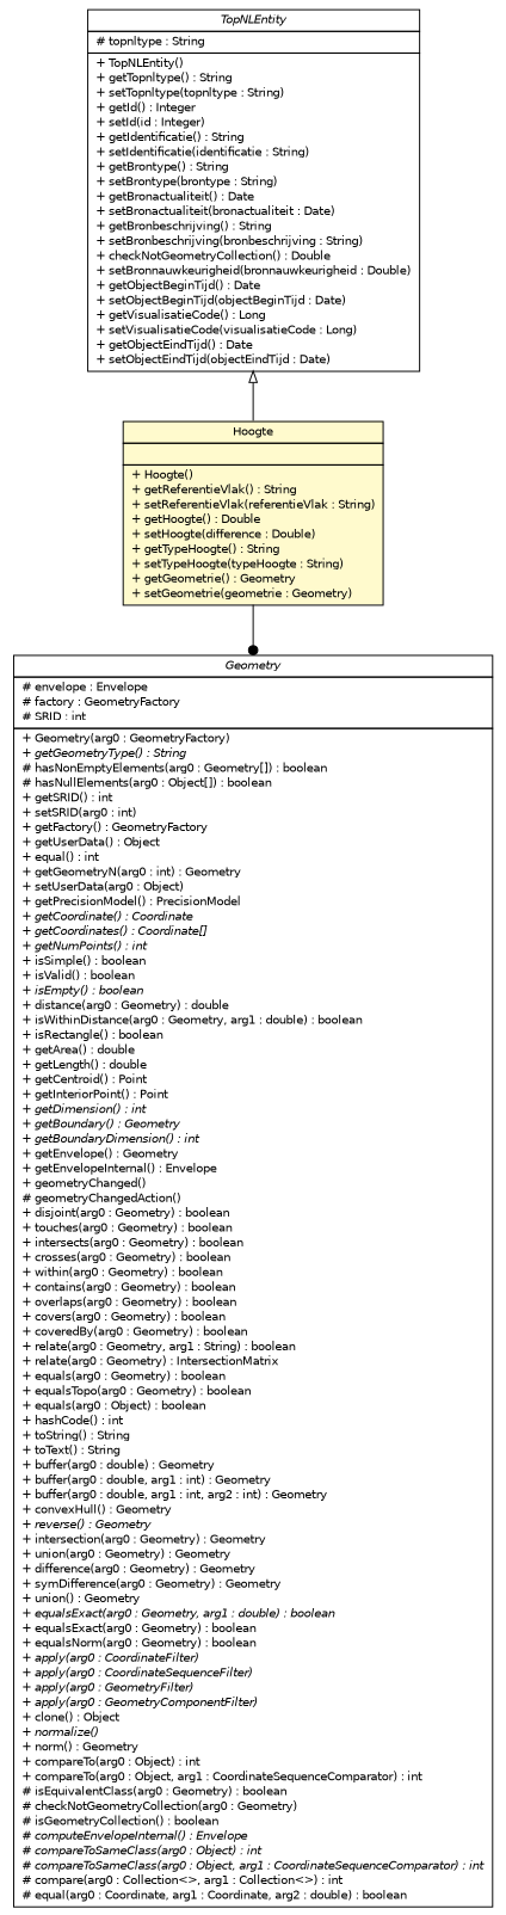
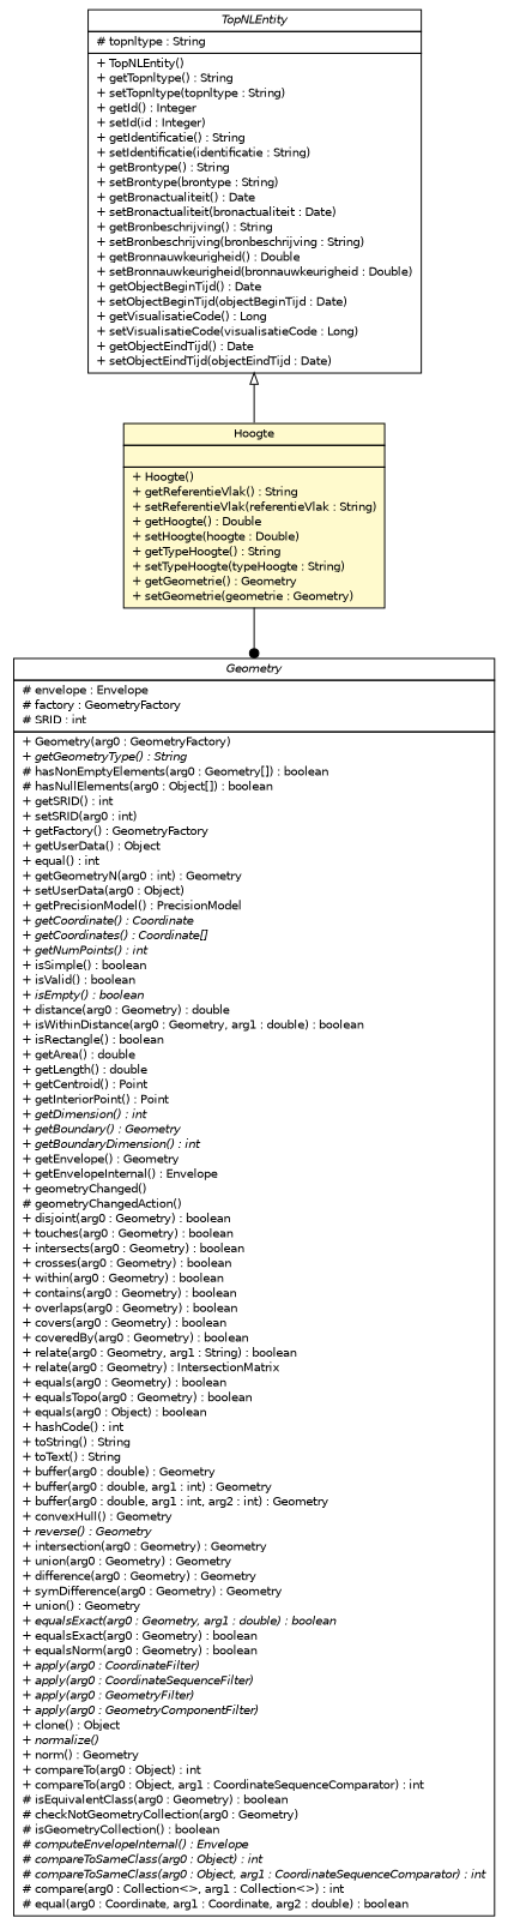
  digraph {
    nodesep=0.25
    ranksep=0.5
    node [fontcolor=black fontname=Helvetica fontsize=10.0 shape=plaintext]
    edge [fontname=Helvetica headport=p labelfontname=Helvetica labelfontsize=10 tailport=p]
-   n1 [label=<<table title="nl.b3p.topnl.entities.TopNLEntity" border="0" cellborder="1" cellspacing="0" cellpadding="2" port="p" href="./TopNLEntity.html"> 		<tr><td><table border="0" cellspacing="0" cellpadding="1"> <tr><td align="center" balign="center"><font face="Helvetica-Oblique"> TopNLEntity </font></td></tr> 		</table></td></tr> 		<tr><td><table border="0" cellspacing="0" cellpadding="1"> <tr><td align="left" balign="left"> # topnltype : String </td></tr> 		</table></td></tr> 		<tr><td><table border="0" cellspacing="0" cellpadding="1"> <tr><td align="left" balign="left"> + TopNLEntity() </td></tr> <tr><td align="left" balign="left"> + getTopnltype() : String </td></tr> <tr><td align="left" balign="left"> + setTopnltype(topnltype : String) </td></tr> <tr><td align="left" balign="left"> + getId() : Integer </td></tr> <tr><td align="left" balign="left"> + setId(id : Integer) </td></tr> <tr><td align="left" balign="left"> + getIdentificatie() : String </td></tr> <tr><td align="left" balign="left"> + setIdentificatie(identificatie : String) </td></tr> <tr><td align="left" balign="left"> + getBrontype() : String </td></tr> <tr><td align="left" balign="left"> + setBrontype(brontype : String) </td></tr> <tr><td align="left" balign="left"> + getBronactualiteit() : Date </td></tr> <tr><td align="left" balign="left"> + setBronactualiteit(bronactualiteit : Date) </td></tr> <tr><td align="left" balign="left"> + getBronbeschrijving() : String </td></tr> <tr><td align="left" balign="left"> + setBronbeschrijving(bronbeschrijving : String) </td></tr> <tr><td align="left" balign="left"> + checkNotGeometryCollection() : Double </td></tr> <tr><td align="left" balign="left"> + setBronnauwkeurigheid(bronnauwkeurigheid : Double) </td></tr> <tr><td align="left" balign="left"> + getObjectBeginTijd() : Date </td></tr> <tr><td align="left" balign="left"> + setObjectBeginTijd(objectBeginTijd : Date) </td></tr> <tr><td align="left" balign="left"> + getVisualisatieCode() : Long </td></tr> <tr><td align="left" balign="left"> + setVisualisatieCode(visualisatieCode : Long) </td></tr> <tr><td align="left" balign="left"> + getObjectEindTijd() : Date </td></tr> <tr><td align="left" balign="left"> + setObjectEindTijd(objectEindTijd : Date) </td></tr> 		</table></td></tr> 		</table>>]
-   n2 [label=<<table title="nl.b3p.topnl.entities.Hoogte" border="0" cellborder="1" cellspacing="0" cellpadding="2" port="p" bgcolor="lemonChiffon" href="./Hoogte.html"> 		<tr><td><table border="0" cellspacing="0" cellpadding="1"> <tr><td align="center" balign="center"> Hoogte </td></tr> 		</table></td></tr> 		<tr><td><table border="0" cellspacing="0" cellpadding="1"> <tr><td align="left" balign="left">  </td></tr> 		</table></td></tr> 		<tr><td><table border="0" cellspacing="0" cellpadding="1"> <tr><td align="left" balign="left"> + Hoogte() </td></tr> <tr><td align="left" balign="left"> + getReferentieVlak() : String </td></tr> <tr><td align="left" balign="left"> + setReferentieVlak(referentieVlak : String) </td></tr> <tr><td align="left" balign="left"> + getHoogte() : Double </td></tr> <tr><td align="left" balign="left"> + setHoogte(difference : Double) </td></tr> <tr><td align="left" balign="left"> + getTypeHoogte() : String </td></tr> <tr><td align="left" balign="left"> + setTypeHoogte(typeHoogte : String) </td></tr> <tr><td align="left" balign="left"> + getGeometrie() : Geometry </td></tr> <tr><td align="left" balign="left"> + setGeometrie(geometrie : Geometry) </td></tr> 		</table></td></tr> 		</table>>]
+   n1 [label=<<table title="nl.b3p.topnl.entities.TopNLEntity" border="0" cellborder="1" cellspacing="0" cellpadding="2" port="p" href="./TopNLEntity.html"> 		<tr><td><table border="0" cellspacing="0" cellpadding="1"> <tr><td align="center" balign="center"><font face="Helvetica-Oblique"> TopNLEntity </font></td></tr> 		</table></td></tr> 		<tr><td><table border="0" cellspacing="0" cellpadding="1"> <tr><td align="left" balign="left"> # topnltype : String </td></tr> 		</table></td></tr> 		<tr><td><table border="0" cellspacing="0" cellpadding="1"> <tr><td align="left" balign="left"> + TopNLEntity() </td></tr> <tr><td align="left" balign="left"> + getTopnltype() : String </td></tr> <tr><td align="left" balign="left"> + setTopnltype(topnltype : String) </td></tr> <tr><td align="left" balign="left"> + getId() : Integer </td></tr> <tr><td align="left" balign="left"> + setId(id : Integer) </td></tr> <tr><td align="left" balign="left"> + getIdentificatie() : String </td></tr> <tr><td align="left" balign="left"> + setIdentificatie(identificatie : String) </td></tr> <tr><td align="left" balign="left"> + getBrontype() : String </td></tr> <tr><td align="left" balign="left"> + setBrontype(brontype : String) </td></tr> <tr><td align="left" balign="left"> + getBronactualiteit() : Date </td></tr> <tr><td align="left" balign="left"> + setBronactualiteit(bronactualiteit : Date) </td></tr> <tr><td align="left" balign="left"> + getBronbeschrijving() : String </td></tr> <tr><td align="left" balign="left"> + setBronbeschrijving(bronbeschrijving : String) </td></tr> <tr><td align="left" balign="left"> + getBronnauwkeurigheid() : Double </td></tr> <tr><td align="left" balign="left"> + setBronnauwkeurigheid(bronnauwkeurigheid : Double) </td></tr> <tr><td align="left" balign="left"> + getObjectBeginTijd() : Date </td></tr> <tr><td align="left" balign="left"> + setObjectBeginTijd(objectBeginTijd : Date) </td></tr> <tr><td align="left" balign="left"> + getVisualisatieCode() : Long </td></tr> <tr><td align="left" balign="left"> + setVisualisatieCode(visualisatieCode : Long) </td></tr> <tr><td align="left" balign="left"> + getObjectEindTijd() : Date </td></tr> <tr><td align="left" balign="left"> + setObjectEindTijd(objectEindTijd : Date) </td></tr> 		</table></td></tr> 		</table>>]
+   n2 [label=<<table title="nl.b3p.topnl.entities.Hoogte" border="0" cellborder="1" cellspacing="0" cellpadding="2" port="p" bgcolor="lemonChiffon" href="./Hoogte.html"> 		<tr><td><table border="0" cellspacing="0" cellpadding="1"> <tr><td align="center" balign="center"> Hoogte </td></tr> 		</table></td></tr> 		<tr><td><table border="0" cellspacing="0" cellpadding="1"> <tr><td align="left" balign="left">  </td></tr> 		</table></td></tr> 		<tr><td><table border="0" cellspacing="0" cellpadding="1"> <tr><td align="left" balign="left"> + Hoogte() </td></tr> <tr><td align="left" balign="left"> + getReferentieVlak() : String </td></tr> <tr><td align="left" balign="left"> + setReferentieVlak(referentieVlak : String) </td></tr> <tr><td align="left" balign="left"> + getHoogte() : Double </td></tr> <tr><td align="left" balign="left"> + setHoogte(hoogte : Double) </td></tr> <tr><td align="left" balign="left"> + getTypeHoogte() : String </td></tr> <tr><td align="left" balign="left"> + setTypeHoogte(typeHoogte : String) </td></tr> <tr><td align="left" balign="left"> + getGeometrie() : Geometry </td></tr> <tr><td align="left" balign="left"> + setGeometrie(geometrie : Geometry) </td></tr> 		</table></td></tr> 		</table>>]
    n3 [label=<<table title="com.vividsolutions.jts.geom.Geometry" border="0" cellborder="1" cellspacing="0" cellpadding="2" port="p"> 		<tr><td><table border="0" cellspacing="0" cellpadding="1"> <tr><td align="center" balign="center"><font face="Helvetica-Oblique"> Geometry </font></td></tr> 		</table></td></tr> 		<tr><td><table border="0" cellspacing="0" cellpadding="1"> <tr><td align="left" balign="left"> # envelope : Envelope </td></tr> <tr><td align="left" balign="left"> # factory : GeometryFactory </td></tr> <tr><td align="left" balign="left"> # SRID : int </td></tr> 		</table></td></tr> 		<tr><td><table border="0" cellspacing="0" cellpadding="1"> <tr><td align="left" balign="left"> + Geometry(arg0 : GeometryFactory) </td></tr> <tr><td align="left" balign="left"><font face="Helvetica-Oblique" point-size="10.0"> + getGeometryType() : String </font></td></tr> <tr><td align="left" balign="left"> # hasNonEmptyElements(arg0 : Geometry[]) : boolean </td></tr> <tr><td align="left" balign="left"> # hasNullElements(arg0 : Object[]) : boolean </td></tr> <tr><td align="left" balign="left"> + getSRID() : int </td></tr> <tr><td align="left" balign="left"> + setSRID(arg0 : int) </td></tr> <tr><td align="left" balign="left"> + getFactory() : GeometryFactory </td></tr> <tr><td align="left" balign="left"> + getUserData() : Object </td></tr> <tr><td align="left" balign="left"> + equal() : int </td></tr> <tr><td align="left" balign="left"> + getGeometryN(arg0 : int) : Geometry </td></tr> <tr><td align="left" balign="left"> + setUserData(arg0 : Object) </td></tr> <tr><td align="left" balign="left"> + getPrecisionModel() : PrecisionModel </td></tr> <tr><td align="left" balign="left"><font face="Helvetica-Oblique" point-size="10.0"> + getCoordinate() : Coordinate </font></td></tr> <tr><td align="left" balign="left"><font face="Helvetica-Oblique" point-size="10.0"> + getCoordinates() : Coordinate[] </font></td></tr> <tr><td align="left" balign="left"><font face="Helvetica-Oblique" point-size="10.0"> + getNumPoints() : int </font></td></tr> <tr><td align="left" balign="left"> + isSimple() : boolean </td></tr> <tr><td align="left" balign="left"> + isValid() : boolean </td></tr> <tr><td align="left" balign="left"><font face="Helvetica-Oblique" point-size="10.0"> + isEmpty() : boolean </font></td></tr> <tr><td align="left" balign="left"> + distance(arg0 : Geometry) : double </td></tr> <tr><td align="left" balign="left"> + isWithinDistance(arg0 : Geometry, arg1 : double) : boolean </td></tr> <tr><td align="left" balign="left"> + isRectangle() : boolean </td></tr> <tr><td align="left" balign="left"> + getArea() : double </td></tr> <tr><td align="left" balign="left"> + getLength() : double </td></tr> <tr><td align="left" balign="left"> + getCentroid() : Point </td></tr> <tr><td align="left" balign="left"> + getInteriorPoint() : Point </td></tr> <tr><td align="left" balign="left"><font face="Helvetica-Oblique" point-size="10.0"> + getDimension() : int </font></td></tr> <tr><td align="left" balign="left"><font face="Helvetica-Oblique" point-size="10.0"> + getBoundary() : Geometry </font></td></tr> <tr><td align="left" balign="left"><font face="Helvetica-Oblique" point-size="10.0"> + getBoundaryDimension() : int </font></td></tr> <tr><td align="left" balign="left"> + getEnvelope() : Geometry </td></tr> <tr><td align="left" balign="left"> + getEnvelopeInternal() : Envelope </td></tr> <tr><td align="left" balign="left"> + geometryChanged() </td></tr> <tr><td align="left" balign="left"> # geometryChangedAction() </td></tr> <tr><td align="left" balign="left"> + disjoint(arg0 : Geometry) : boolean </td></tr> <tr><td align="left" balign="left"> + touches(arg0 : Geometry) : boolean </td></tr> <tr><td align="left" balign="left"> + intersects(arg0 : Geometry) : boolean </td></tr> <tr><td align="left" balign="left"> + crosses(arg0 : Geometry) : boolean </td></tr> <tr><td align="left" balign="left"> + within(arg0 : Geometry) : boolean </td></tr> <tr><td align="left" balign="left"> + contains(arg0 : Geometry) : boolean </td></tr> <tr><td align="left" balign="left"> + overlaps(arg0 : Geometry) : boolean </td></tr> <tr><td align="left" balign="left"> + covers(arg0 : Geometry) : boolean </td></tr> <tr><td align="left" balign="left"> + coveredBy(arg0 : Geometry) : boolean </td></tr> <tr><td align="left" balign="left"> + relate(arg0 : Geometry, arg1 : String) : boolean </td></tr> <tr><td align="left" balign="left"> + relate(arg0 : Geometry) : IntersectionMatrix </td></tr> <tr><td align="left" balign="left"> + equals(arg0 : Geometry) : boolean </td></tr> <tr><td align="left" balign="left"> + equalsTopo(arg0 : Geometry) : boolean </td></tr> <tr><td align="left" balign="left"> + equals(arg0 : Object) : boolean </td></tr> <tr><td align="left" balign="left"> + hashCode() : int </td></tr> <tr><td align="left" balign="left"> + toString() : String </td></tr> <tr><td align="left" balign="left"> + toText() : String </td></tr> <tr><td align="left" balign="left"> + buffer(arg0 : double) : Geometry </td></tr> <tr><td align="left" balign="left"> + buffer(arg0 : double, arg1 : int) : Geometry </td></tr> <tr><td align="left" balign="left"> + buffer(arg0 : double, arg1 : int, arg2 : int) : Geometry </td></tr> <tr><td align="left" balign="left"> + convexHull() : Geometry </td></tr> <tr><td align="left" balign="left"><font face="Helvetica-Oblique" point-size="10.0"> + reverse() : Geometry </font></td></tr> <tr><td align="left" balign="left"> + intersection(arg0 : Geometry) : Geometry </td></tr> <tr><td align="left" balign="left"> + union(arg0 : Geometry) : Geometry </td></tr> <tr><td align="left" balign="left"> + difference(arg0 : Geometry) : Geometry </td></tr> <tr><td align="left" balign="left"> + symDifference(arg0 : Geometry) : Geometry </td></tr> <tr><td align="left" balign="left"> + union() : Geometry </td></tr> <tr><td align="left" balign="left"><font face="Helvetica-Oblique" point-size="10.0"> + equalsExact(arg0 : Geometry, arg1 : double) : boolean </font></td></tr> <tr><td align="left" balign="left"> + equalsExact(arg0 : Geometry) : boolean </td></tr> <tr><td align="left" balign="left"> + equalsNorm(arg0 : Geometry) : boolean </td></tr> <tr><td align="left" balign="left"><font face="Helvetica-Oblique" point-size="10.0"> + apply(arg0 : CoordinateFilter) </font></td></tr> <tr><td align="left" balign="left"><font face="Helvetica-Oblique" point-size="10.0"> + apply(arg0 : CoordinateSequenceFilter) </font></td></tr> <tr><td align="left" balign="left"><font face="Helvetica-Oblique" point-size="10.0"> + apply(arg0 : GeometryFilter) </font></td></tr> <tr><td align="left" balign="left"><font face="Helvetica-Oblique" point-size="10.0"> + apply(arg0 : GeometryComponentFilter) </font></td></tr> <tr><td align="left" balign="left"> + clone() : Object </td></tr> <tr><td align="left" balign="left"><font face="Helvetica-Oblique" point-size="10.0"> + normalize() </font></td></tr> <tr><td align="left" balign="left"> + norm() : Geometry </td></tr> <tr><td align="left" balign="left"> + compareTo(arg0 : Object) : int </td></tr> <tr><td align="left" balign="left"> + compareTo(arg0 : Object, arg1 : CoordinateSequenceComparator) : int </td></tr> <tr><td align="left" balign="left"> # isEquivalentClass(arg0 : Geometry) : boolean </td></tr> <tr><td align="left" balign="left"> # checkNotGeometryCollection(arg0 : Geometry) </td></tr> <tr><td align="left" balign="left"> # isGeometryCollection() : boolean </td></tr> <tr><td align="left" balign="left"><font face="Helvetica-Oblique" point-size="10.0"> # computeEnvelopeInternal() : Envelope </font></td></tr> <tr><td align="left" balign="left"><font face="Helvetica-Oblique" point-size="10.0"> # compareToSameClass(arg0 : Object) : int </font></td></tr> <tr><td align="left" balign="left"><font face="Helvetica-Oblique" point-size="10.0"> # compareToSameClass(arg0 : Object, arg1 : CoordinateSequenceComparator) : int </font></td></tr> <tr><td align="left" balign="left"> # compare(arg0 : Collection&lt;&gt;, arg1 : Collection&lt;&gt;) : int </td></tr> <tr><td align="left" balign="left"> # equal(arg0 : Coordinate, arg1 : Coordinate, arg2 : double) : boolean </td></tr> 		</table></td></tr> 		</table>>]
    n1 -> n2 [arrowtail=empty dir=back fontsize=10]
    n2 -> n3 [arrowhead=dot color=black fontcolor=black fontsize=10.0]
  }
